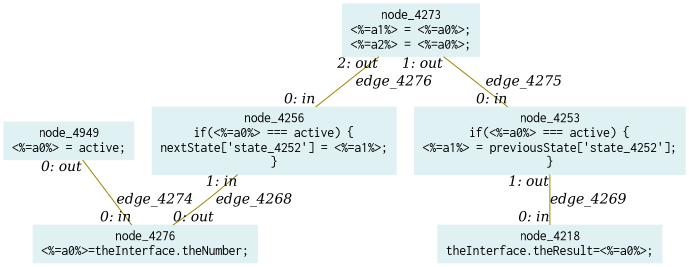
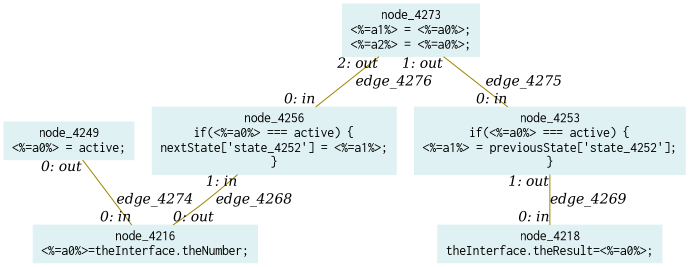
  digraph {
    node [color="#dff1f2" fontname=Courier shape=box style=filled]
    edge [arrowHead=none arrowsize=1 color="#9d8400" dir=none fontname="Times-Italic" headlabel="0: in" taillabel="1: out"]
-   n1 [label="node_4276\n<%=a0%>=theInterface.theNumber;\n"]
+   n1 [label="node_4216\n<%=a0%>=theInterface.theNumber;\n"]
    n2 [label="node_4218\ntheInterface.theResult=<%=a0%>;\n"]
-   n3 [label="node_4949\n<%=a0%> = active;\n"]
+   n3 [label="node_4249\n<%=a0%> = active;\n"]
    n4 [label="node_4273\n<%=a1%> = <%=a0%>;\n<%=a2%> = <%=a0%>;\n"]
    n5 [label="node_4253\nif(<%=a0%> === active) {\n<%=a1%> = previousState['state_4252'];\n}\n"]
    n6 [label="node_4256\nif(<%=a0%> === active) {\nnextState['state_4252'] = <%=a1%>;\n}\n"]
    n3 -> n1 [label=edge_4274 taillabel="0: out"]
    n4 -> n5 [label=edge_4275]
    n4 -> n6 [label=edge_4276 taillabel="2: out"]
    n5 -> n2 [label=edge_4269]
    n6 -> n1 [headlabel="0: out" label=edge_4268 taillabel="1: in"]
  }
